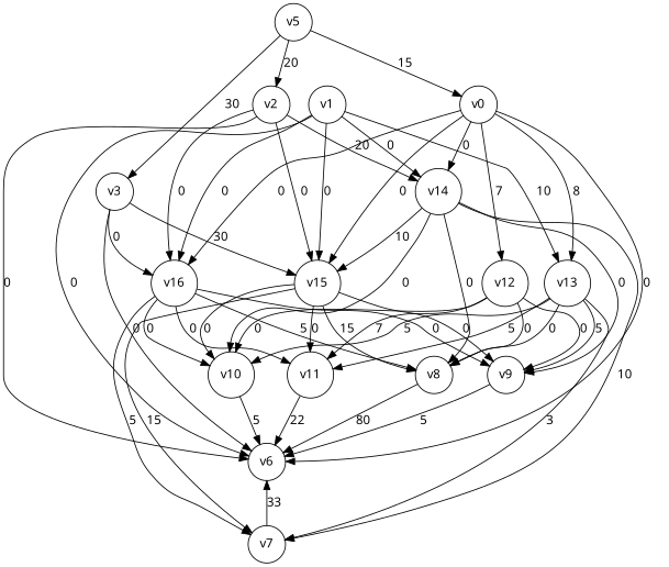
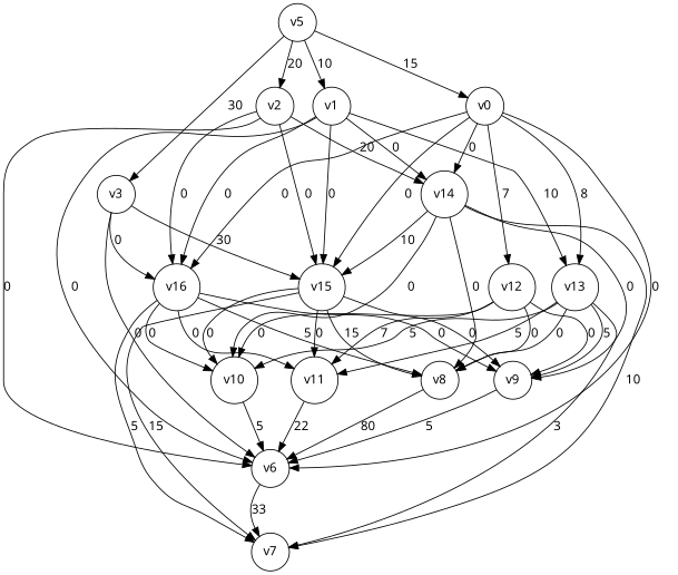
  digraph {
    fontname="Noto Sans"
    node [fontname="Noto Sans" shape=circle]
    edge [fontname="Noto Sans"]
    n1 [label=v0]
    n2 [label=v6]
    n3 [label=v12]
    n4 [label=v13]
    n5 [label=v14]
    n6 [label=v15]
    n7 [label=v16]
    n8 [label=v8]
    n9 [label=v9]
    n10 [label=v10]
    n11 [label=v11]
    n12 [label=v7]
    n13 [label=v1]
    n14 [label=v2]
    n15 [label=v3]
    n16 [label=v5]
    n1 -> n2 [label=0]
    n1 -> n3 [label=7]
    n1 -> n4 [label=8]
    n1 -> n5 [label=0]
    n1 -> n6 [label=0]
    n1 -> n7 [label=0]
    n3 -> n8 [label=0]
    n3 -> n9 [label=0]
    n3 -> n10 [label=0]
    n3 -> n11 [label=7]
    n4 -> n8 [label=0]
    n4 -> n9 [label=5]
    n4 -> n10 [label=5]
    n4 -> n11 [label=5]
    n4 -> n12 [label=3]
    n5 -> n6 [label=10]
    n5 -> n8 [label=0]
    n5 -> n9 [label=0]
    n5 -> n10 [label=0]
    n5 -> n12 [label=10]
    n6 -> n8 [label=15]
    n6 -> n9 [label=0]
    n6 -> n10 [label=0]
    n6 -> n11 [label=0]
    n6 -> n12 [label=15]
    n7 -> n8 [label=5]
    n7 -> n9 [label=0]
    n7 -> n10 [label=0]
    n7 -> n11 [label=0]
    n7 -> n12 [label=5]
    n8 -> n2 [label=80]
    n9 -> n2 [label=5]
    n10 -> n2 [label=5]
    n11 -> n2 [label=22]
-   n12 -> n2 [label=33]
+   n2 -> n12 [label=33]
    n13 -> n2 [label=0]
    n13 -> n4 [label=10]
    n13 -> n5 [label=0]
    n13 -> n6 [label=0]
    n13 -> n7 [label=0]
    n14 -> n2 [label=0]
    n14 -> n5 [label=20]
    n14 -> n6 [label=0]
    n14 -> n7 [label=0]
    n15 -> n2 [label=0]
    n15 -> n6 [label=30]
    n15 -> n7 [label=0]
    n16 -> n1 [label=15]
+   n16 -> n13 [label=10]
    n16 -> n14 [label=20]
    n16 -> n15 [label=30]
  }
